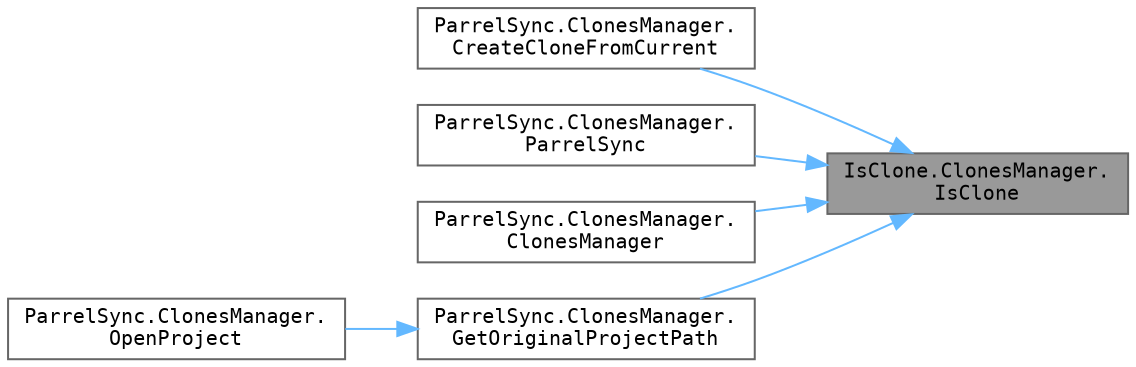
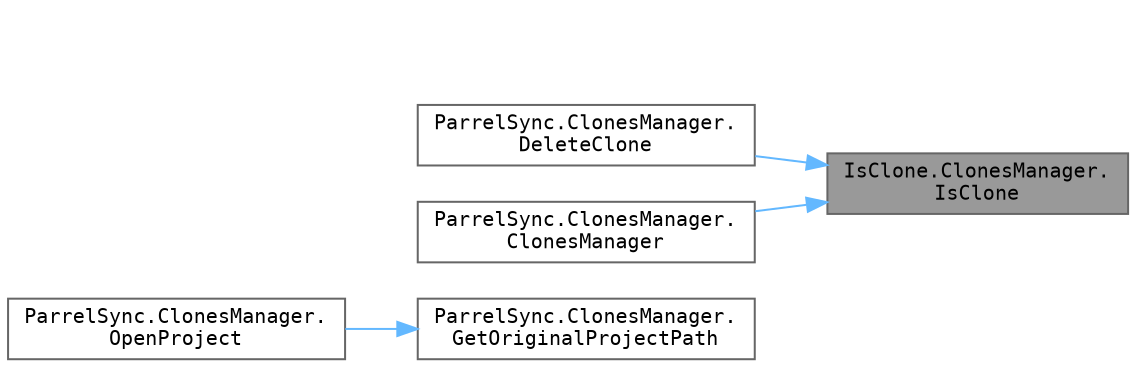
  digraph {
    fontname="DejaVu Sans Mono"
    rankdir=RL
    node [color=grey40 fillcolor=white fontname="DejaVu Sans Mono" fontsize=10 shape=box style=filled]
    edge [color=steelblue1 dir=back fontname="DejaVu Sans Mono" fontsize=10 labelfontname=Helvetica labelfontsize=10 style=solid]
    n1 [color=gray40 fillcolor=grey60 fontcolor=black height=0.2 label="IsClone.ClonesManager.\lIsClone" width=0.4]
-   n2 [height=0.2 label="ParrelSync.ClonesManager.\lCreateCloneFromCurrent" width=0.4]
-   n3 [height=0.2 label="ParrelSync.ClonesManager.\lParrelSync" width=0.4]
+   n3 [height=0.2 label="ParrelSync.ClonesManager.\lDeleteClone" width=0.4]
    n4 [height=0.2 label="ParrelSync.ClonesManager.\lClonesManager" width=0.4]
    n5 [height=0.2 label="ParrelSync.ClonesManager.\lGetOriginalProjectPath" width=0.4]
    n6 [height=0.2 label="ParrelSync.ClonesManager.\lOpenProject" width=0.4]
-   n1 -> n2
    n1 -> n3
    n1 -> n4
-   n1 -> n5
    n5 -> n6
  }
